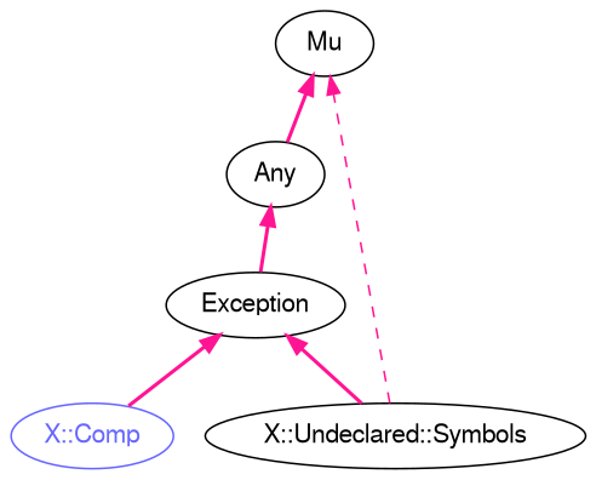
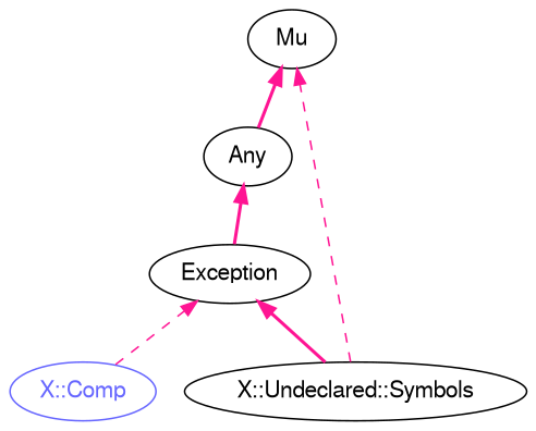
  digraph {
    rankdir=BT
    splines=polyline
    node [color="#000000" fontcolor="#000000" fontname=FreeSans]
    edge [color=deeppink style=bold]
    "X::Undeclared::Symbols"
    Exception
    Mu
    Any
    "X::Comp" [color="#6666FF" fontcolor="#6666FF"]
    "X::Undeclared::Symbols" -> Exception
    "X::Undeclared::Symbols" -> Mu [style=dashed]
    Exception -> Any
    Any -> Mu
-   "X::Comp" -> Exception
+   "X::Comp" -> Exception [style=dashed]
  }
